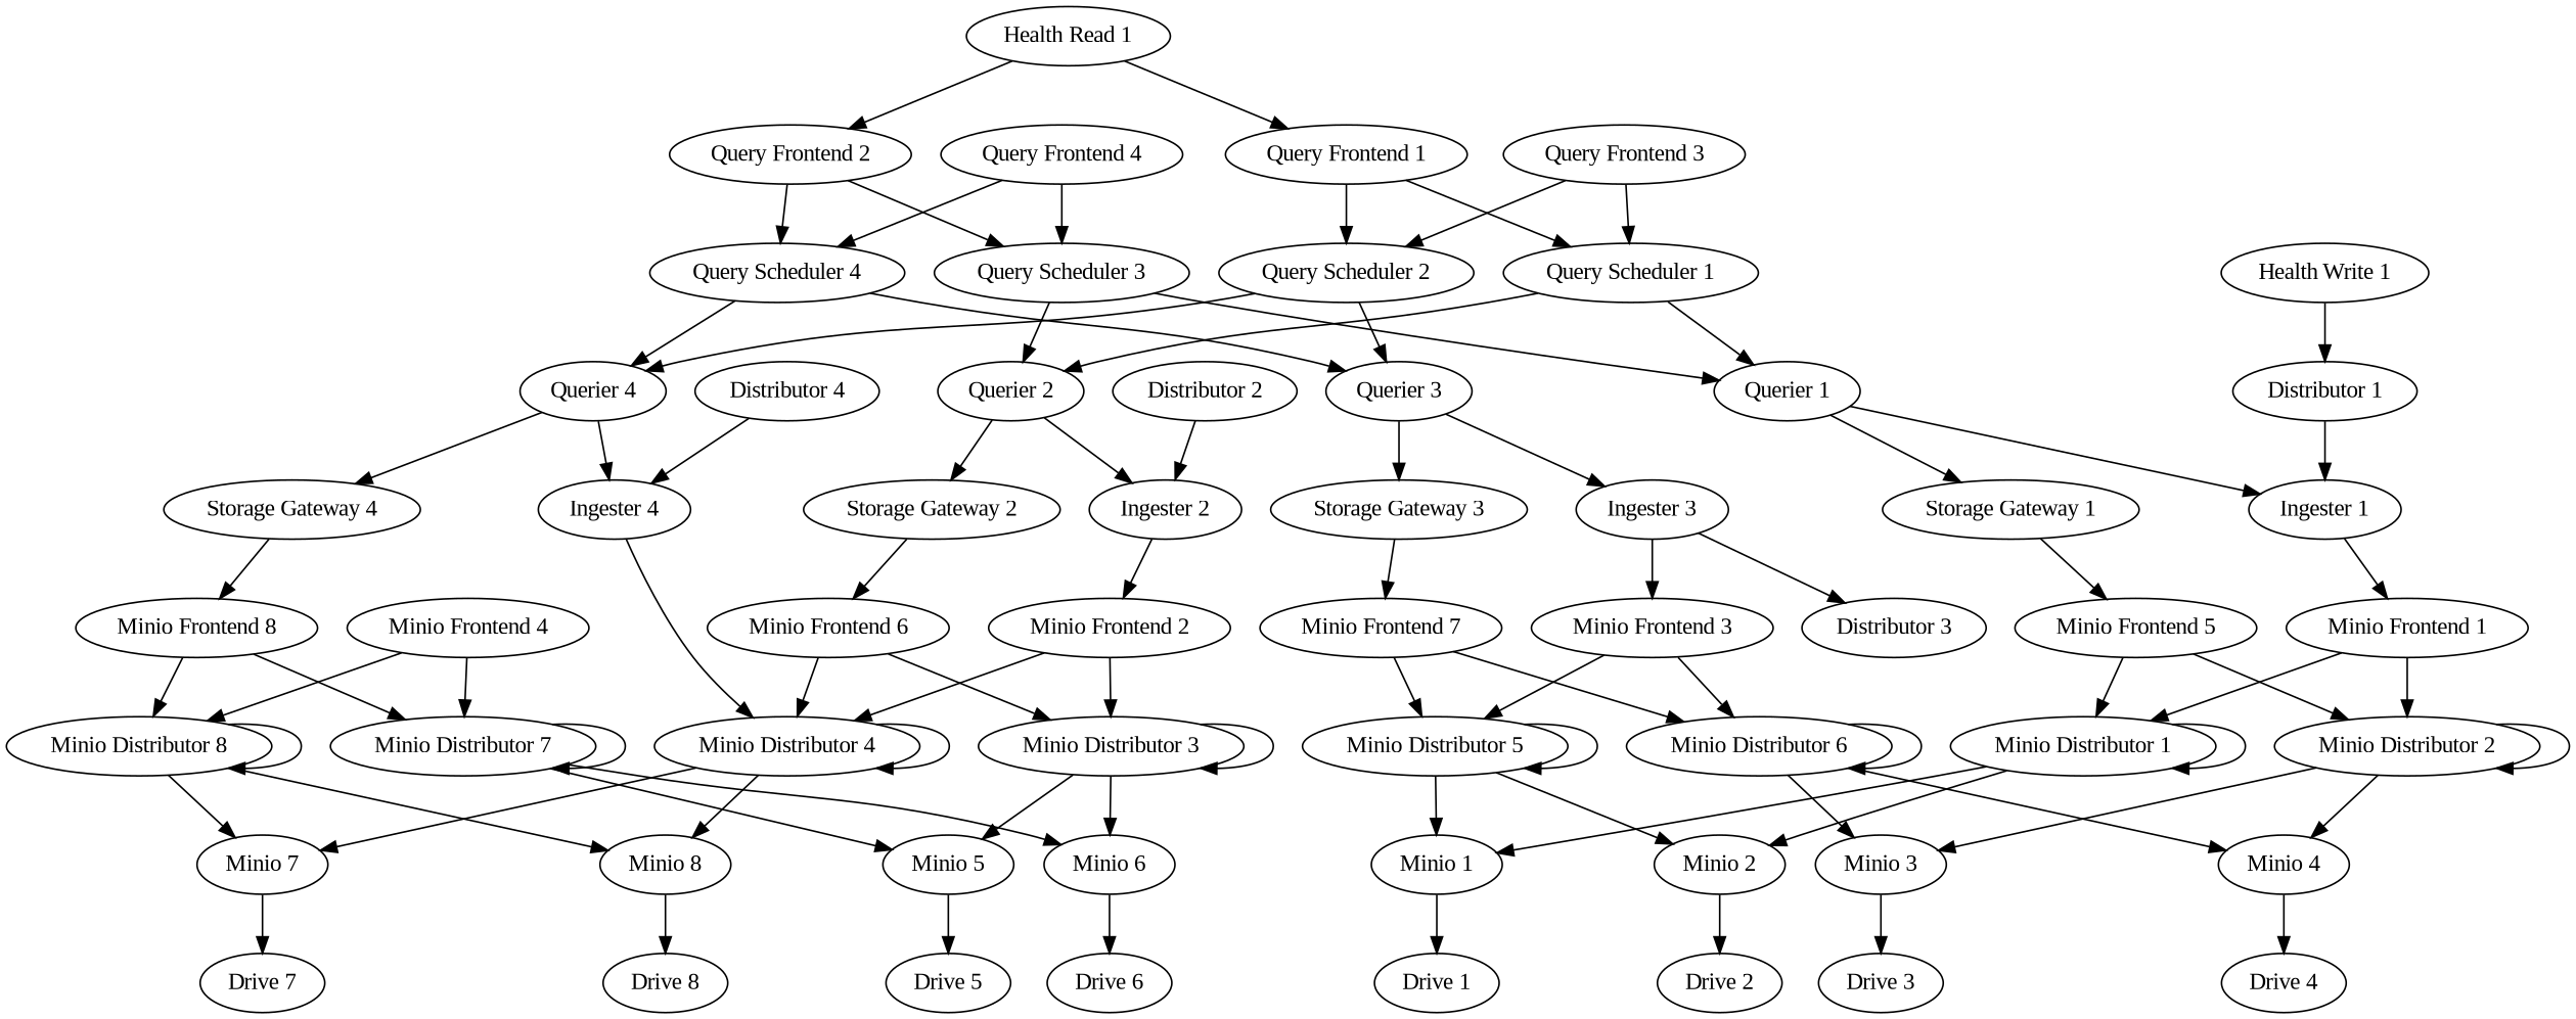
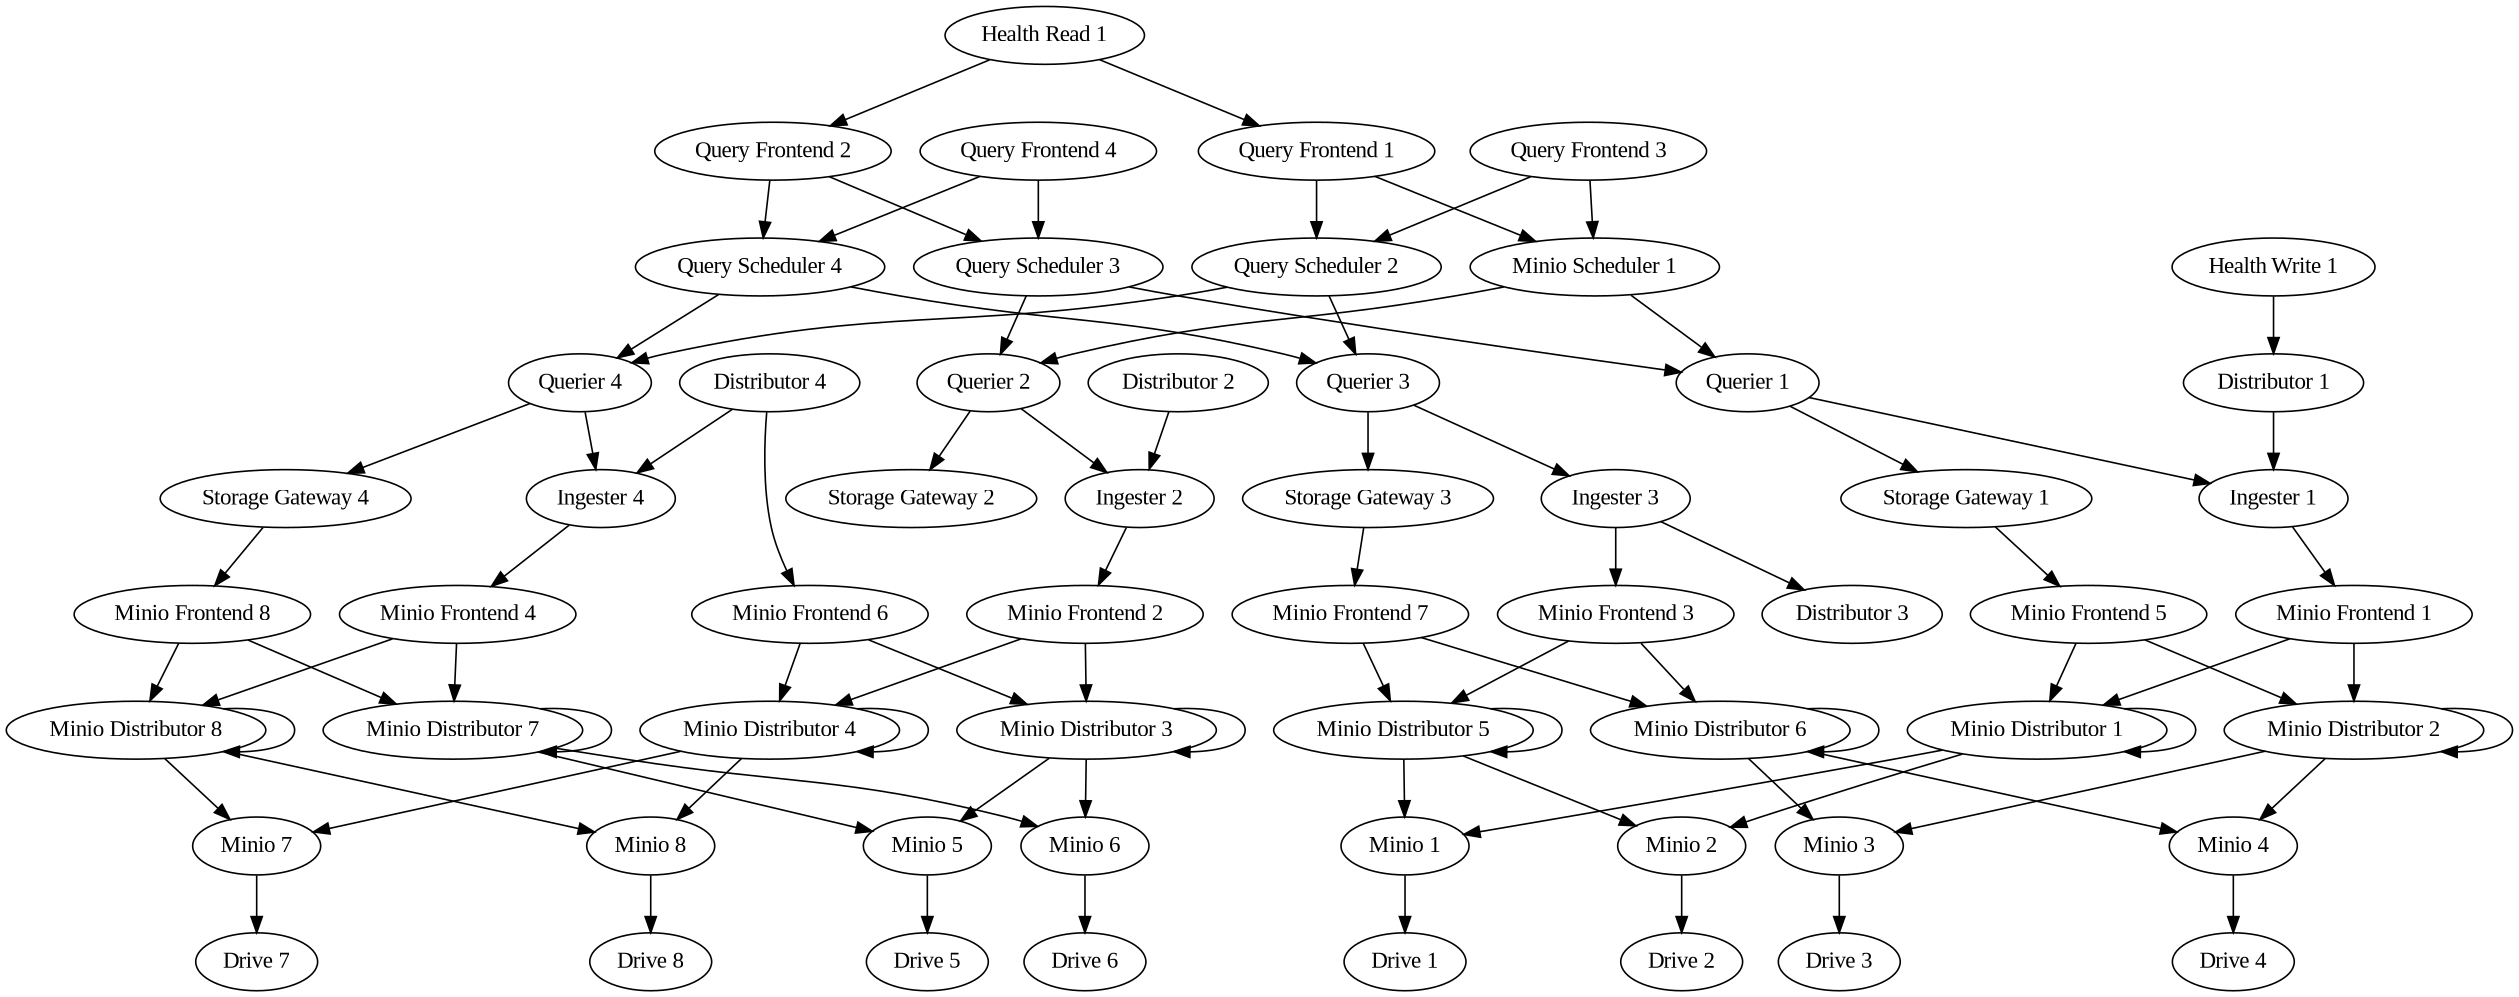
  digraph {
    fontname="Liberation Serif"
    node [fontname="Liberation Serif"]
    edge [fontname="Liberation Serif"]
    n1 [label="Distributor 1"]
    n2 [label="Ingester 1"]
    n3 [label="Minio Frontend 1"]
    n4 [label="Distributor 2"]
    n5 [label="Ingester 2"]
    n6 [label="Minio Frontend 2"]
    n7 [label="Distributor 3"]
    n8 [label="Ingester 3"]
    n9 [label="Minio Frontend 3"]
    n10 [label="Distributor 4"]
    n11 [label="Ingester 4"]
    n12 [label="Minio Frontend 4"]
    n13 [label="Minio Distributor 1"]
    n14 [label="Minio Distributor 2"]
    n15 [label="Minio Distributor 3"]
    n16 [label="Minio Distributor 4"]
    n17 [label="Minio Distributor 5"]
    n18 [label="Minio Distributor 6"]
    n19 [label="Minio Distributor 7"]
    n20 [label="Minio Distributor 8"]
    n21 [label="Health Write 1"]
    n22 [label="Query Frontend 1"]
-   n23 [label="Query Scheduler 1"]
+   n23 [label="Minio Scheduler 1"]
    n24 [label="Query Scheduler 2"]
    n25 [label="Querier 1"]
    n26 [label="Querier 2"]
    n27 [label="Querier 3"]
    n28 [label="Querier 4"]
    n29 [label="Query Frontend 2"]
    n30 [label="Query Scheduler 3"]
    n31 [label="Query Scheduler 4"]
    n32 [label="Query Frontend 3"]
    n33 [label="Query Frontend 4"]
    n34 [label="Storage Gateway 1"]
    n35 [label="Storage Gateway 2"]
    n36 [label="Storage Gateway 3"]
    n37 [label="Storage Gateway 4"]
    n38 [label="Minio Frontend 5"]
    n39 [label="Minio Frontend 6"]
    n40 [label="Minio Frontend 7"]
    n41 [label="Minio Frontend 8"]
    n42 [label="Health Read 1"]
    n43 [label="Minio 1"]
    n44 [label="Minio 2"]
    n45 [label="Minio 3"]
    n46 [label="Minio 4"]
    n47 [label="Minio 5"]
    n48 [label="Minio 6"]
    n49 [label="Minio 7"]
    n50 [label="Minio 8"]
    n51 [label="Drive 1"]
    n52 [label="Drive 2"]
    n53 [label="Drive 3"]
    n54 [label="Drive 4"]
    n55 [label="Drive 5"]
    n56 [label="Drive 6"]
    n57 [label="Drive 7"]
    n58 [label="Drive 8"]
    n1 -> n2
    n2 -> n3
    n3 -> n13
    n3 -> n14
    n4 -> n5
    n5 -> n6
    n6 -> n15
    n6 -> n16
    n8 -> n7
    n8 -> n9
    n9 -> n17
    n9 -> n18
    n10 -> n11
-   n11 -> n16
+   n11 -> n12
    n12 -> n19
    n12 -> n20
    n13 -> n13
    n13 -> n43
    n13 -> n44
    n14 -> n14
    n14 -> n45
    n14 -> n46
    n15 -> n15
    n15 -> n47
    n15 -> n48
    n16 -> n16
    n16 -> n49
    n16 -> n50
    n17 -> n17
    n17 -> n43
    n17 -> n44
    n18 -> n18
    n18 -> n45
    n18 -> n46
    n19 -> n19
    n19 -> n47
    n19 -> n48
    n20 -> n20
    n20 -> n49
    n20 -> n50
    n21 -> n1
    n22 -> n23
    n22 -> n24
    n23 -> n25
    n23 -> n26
    n24 -> n27
    n24 -> n28
    n25 -> n2
    n25 -> n34
    n26 -> n5
    n26 -> n35
    n27 -> n8
    n27 -> n36
    n28 -> n11
    n28 -> n37
    n29 -> n30
    n29 -> n31
    n30 -> n25
    n30 -> n26
    n31 -> n27
    n31 -> n28
    n32 -> n23
    n32 -> n24
    n33 -> n30
    n33 -> n31
    n34 -> n38
-   n35 -> n39
+   n10 -> n39
    n36 -> n40
    n37 -> n41
    n38 -> n13
    n38 -> n14
    n39 -> n15
    n39 -> n16
    n40 -> n17
    n40 -> n18
    n41 -> n19
    n41 -> n20
    n42 -> n22
    n42 -> n29
    n43 -> n51
    n44 -> n52
    n45 -> n53
    n46 -> n54
    n47 -> n55
    n48 -> n56
    n49 -> n57
    n50 -> n58
  }
